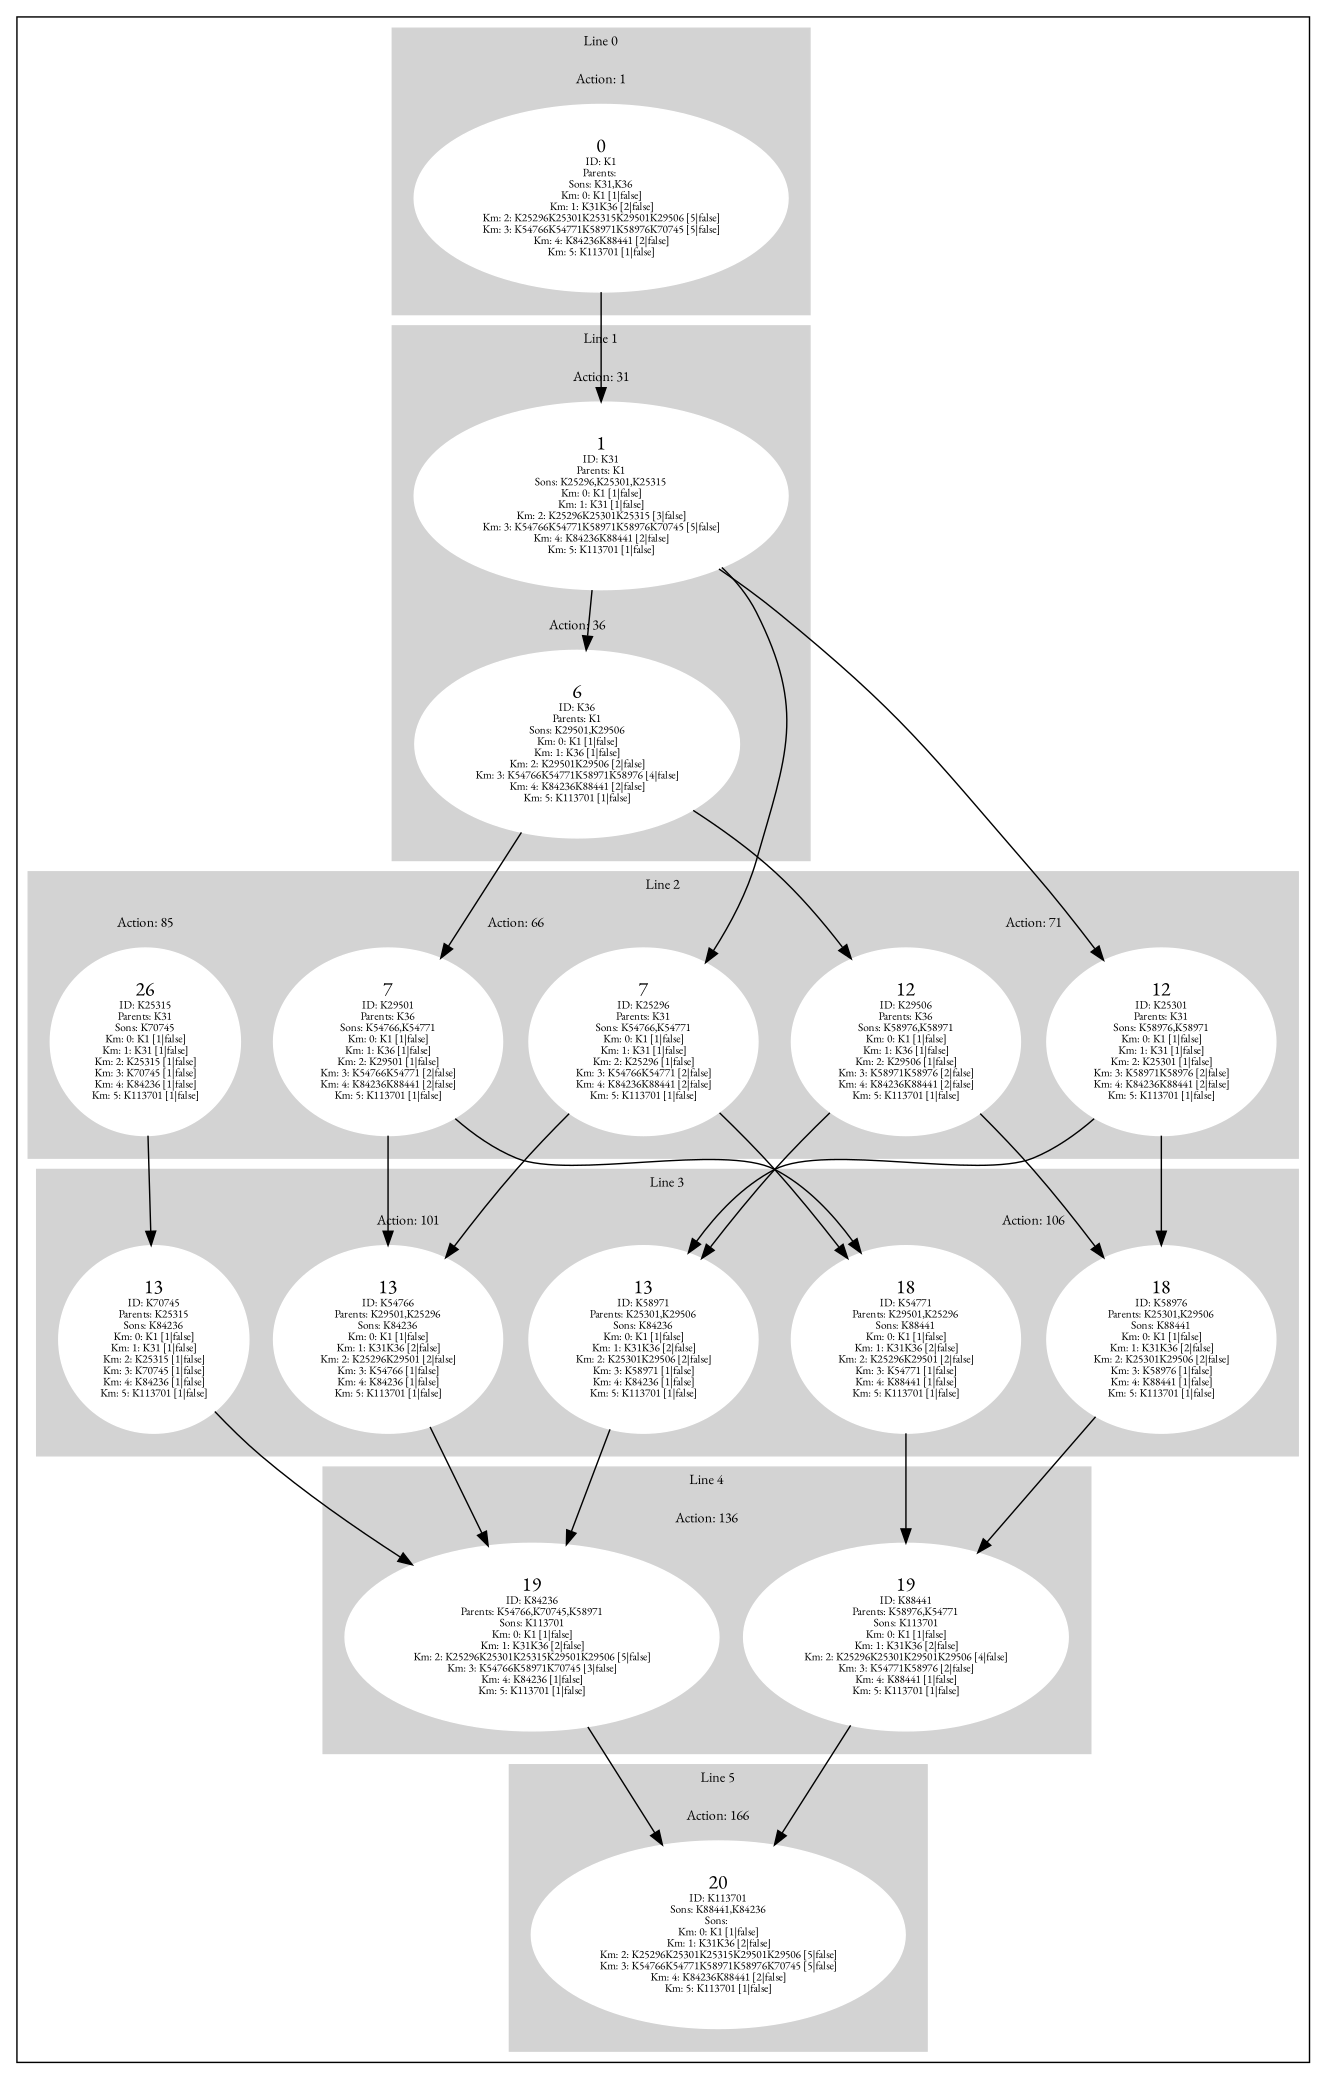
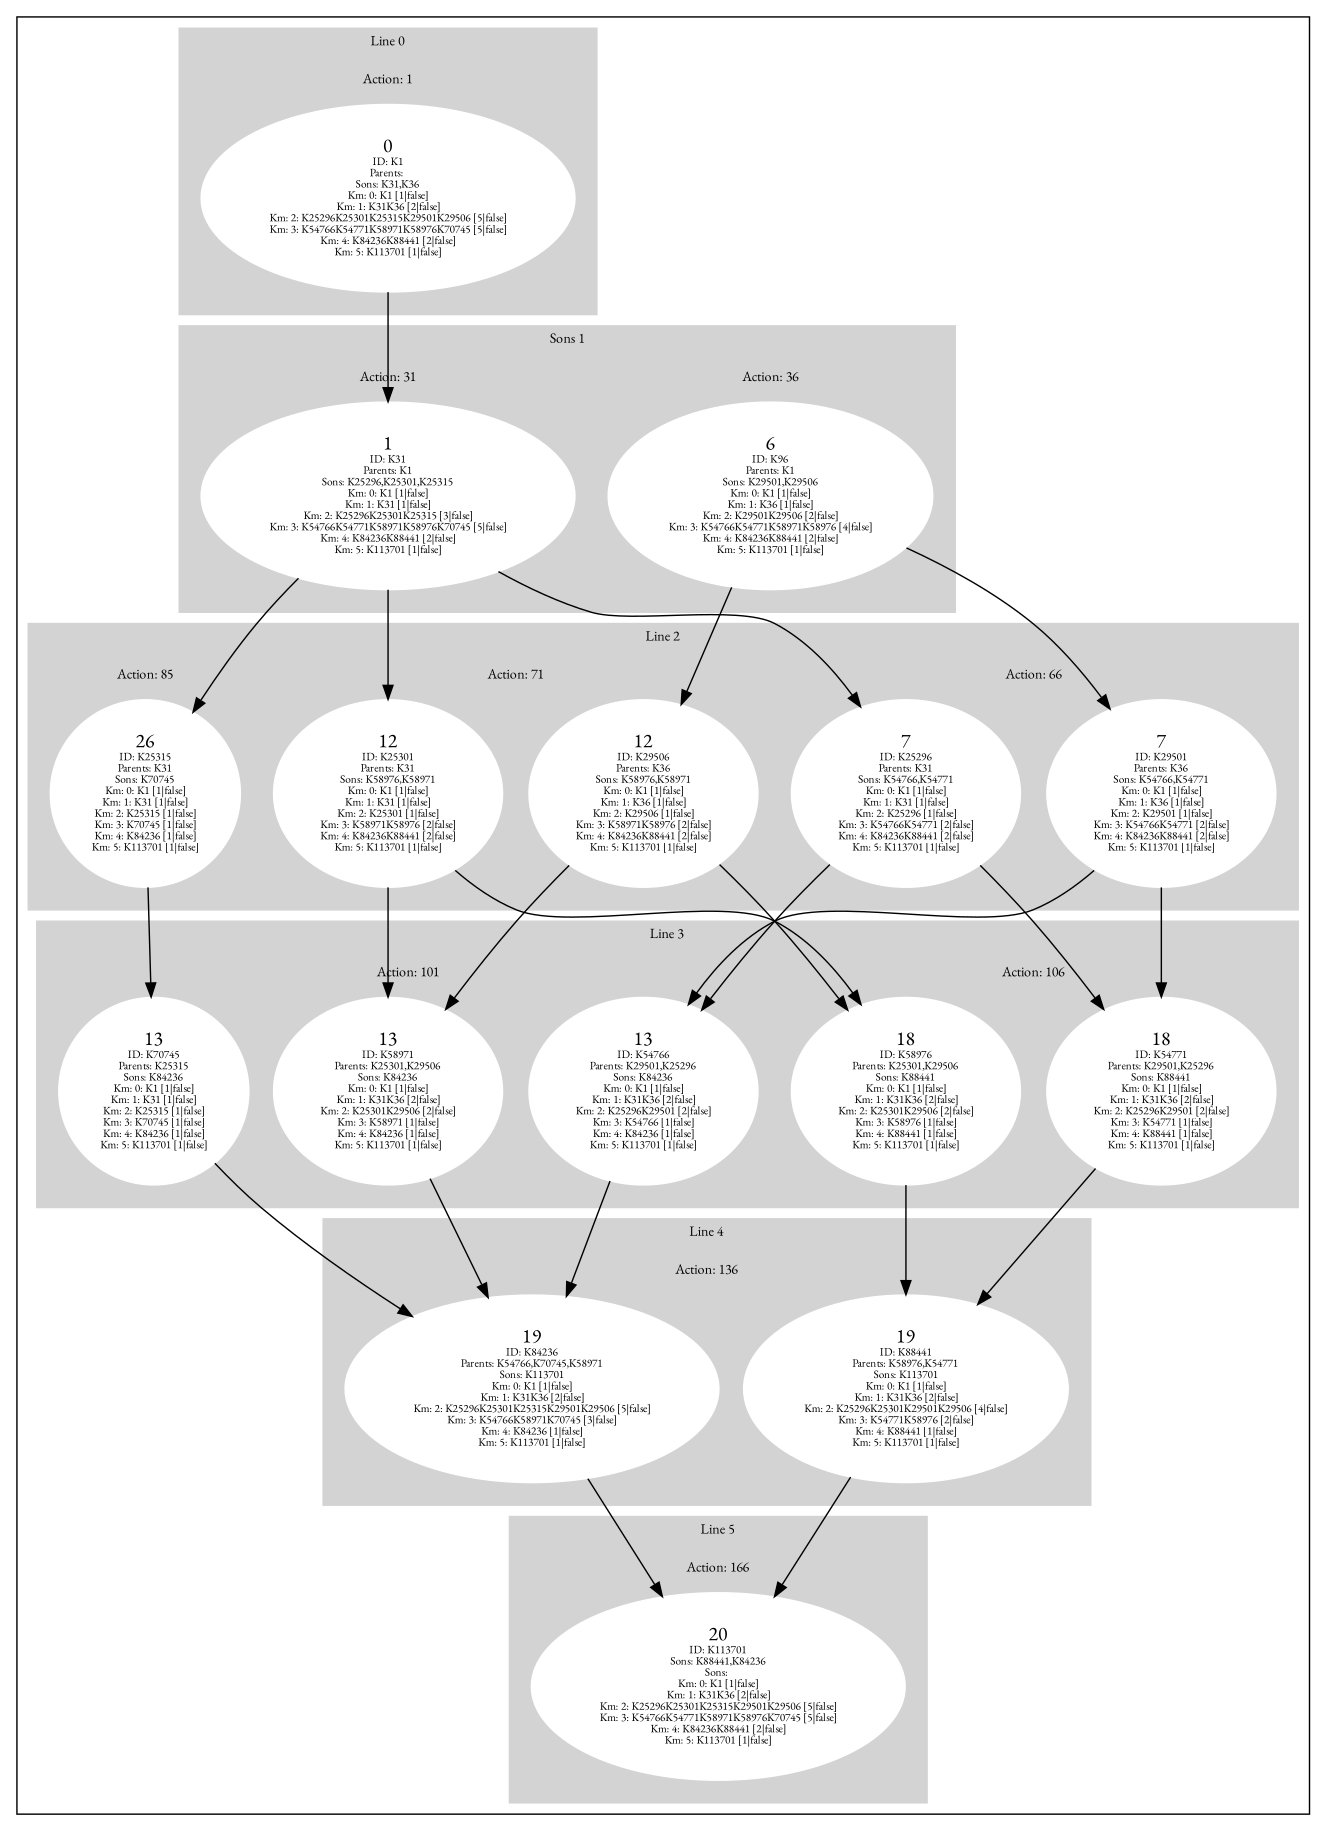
  digraph {
    fontname="EB Garamond"
    node [color=white fontname="EB Garamond" style=filled]
    edge [fontname="EB Garamond"]
    n1 [label=<0<BR /><FONT POINT-SIZE="8">ID: K1</FONT><BR /><FONT POINT-SIZE="8">Parents: </FONT><BR /><FONT POINT-SIZE="8">Sons: K31,K36</FONT><BR /><FONT POINT-SIZE="8"> Km: 0: K1 [1|false]</FONT><BR /><FONT POINT-SIZE="8"> Km: 1: K31K36 [2|false]</FONT><BR /><FONT POINT-SIZE="8"> Km: 2: K25296K25301K25315K29501K29506 [5|false]</FONT><BR /><FONT POINT-SIZE="8"> Km: 3: K54766K54771K58971K58976K70745 [5|false]</FONT><BR /><FONT POINT-SIZE="8"> Km: 4: K84236K88441 [2|false]</FONT><BR /><FONT POINT-SIZE="8"> Km: 5: K113701 [1|false]</FONT>>]
    n2 [label=<19<BR /><FONT POINT-SIZE="8">ID: K88441</FONT><BR /><FONT POINT-SIZE="8">Parents: K58976,K54771</FONT><BR /><FONT POINT-SIZE="8">Sons: K113701</FONT><BR /><FONT POINT-SIZE="8"> Km: 0: K1 [1|false]</FONT><BR /><FONT POINT-SIZE="8"> Km: 1: K31K36 [2|false]</FONT><BR /><FONT POINT-SIZE="8"> Km: 2: K25296K25301K29501K29506 [4|false]</FONT><BR /><FONT POINT-SIZE="8"> Km: 3: K54771K58976 [2|false]</FONT><BR /><FONT POINT-SIZE="8"> Km: 4: K88441 [1|false]</FONT><BR /><FONT POINT-SIZE="8"> Km: 5: K113701 [1|false]</FONT>>]
    n3 [label=<19<BR /><FONT POINT-SIZE="8">ID: K84236</FONT><BR /><FONT POINT-SIZE="8">Parents: K54766,K70745,K58971</FONT><BR /><FONT POINT-SIZE="8">Sons: K113701</FONT><BR /><FONT POINT-SIZE="8"> Km: 0: K1 [1|false]</FONT><BR /><FONT POINT-SIZE="8"> Km: 1: K31K36 [2|false]</FONT><BR /><FONT POINT-SIZE="8"> Km: 2: K25296K25301K25315K29501K29506 [5|false]</FONT><BR /><FONT POINT-SIZE="8"> Km: 3: K54766K58971K70745 [3|false]</FONT><BR /><FONT POINT-SIZE="8"> Km: 4: K84236 [1|false]</FONT><BR /><FONT POINT-SIZE="8"> Km: 5: K113701 [1|false]</FONT>>]
    n4 [label=<7<BR /><FONT POINT-SIZE="8">ID: K29501</FONT><BR /><FONT POINT-SIZE="8">Parents: K36</FONT><BR /><FONT POINT-SIZE="8">Sons: K54766,K54771</FONT><BR /><FONT POINT-SIZE="8"> Km: 0: K1 [1|false]</FONT><BR /><FONT POINT-SIZE="8"> Km: 1: K36 [1|false]</FONT><BR /><FONT POINT-SIZE="8"> Km: 2: K29501 [1|false]</FONT><BR /><FONT POINT-SIZE="8"> Km: 3: K54766K54771 [2|false]</FONT><BR /><FONT POINT-SIZE="8"> Km: 4: K84236K88441 [2|false]</FONT><BR /><FONT POINT-SIZE="8"> Km: 5: K113701 [1|false]</FONT>>]
    n5 [label=<7<BR /><FONT POINT-SIZE="8">ID: K25296</FONT><BR /><FONT POINT-SIZE="8">Parents: K31</FONT><BR /><FONT POINT-SIZE="8">Sons: K54766,K54771</FONT><BR /><FONT POINT-SIZE="8"> Km: 0: K1 [1|false]</FONT><BR /><FONT POINT-SIZE="8"> Km: 1: K31 [1|false]</FONT><BR /><FONT POINT-SIZE="8"> Km: 2: K25296 [1|false]</FONT><BR /><FONT POINT-SIZE="8"> Km: 3: K54766K54771 [2|false]</FONT><BR /><FONT POINT-SIZE="8"> Km: 4: K84236K88441 [2|false]</FONT><BR /><FONT POINT-SIZE="8"> Km: 5: K113701 [1|false]</FONT>>]
    n6 [label=<12<BR /><FONT POINT-SIZE="8">ID: K25301</FONT><BR /><FONT POINT-SIZE="8">Parents: K31</FONT><BR /><FONT POINT-SIZE="8">Sons: K58976,K58971</FONT><BR /><FONT POINT-SIZE="8"> Km: 0: K1 [1|false]</FONT><BR /><FONT POINT-SIZE="8"> Km: 1: K31 [1|false]</FONT><BR /><FONT POINT-SIZE="8"> Km: 2: K25301 [1|false]</FONT><BR /><FONT POINT-SIZE="8"> Km: 3: K58971K58976 [2|false]</FONT><BR /><FONT POINT-SIZE="8"> Km: 4: K84236K88441 [2|false]</FONT><BR /><FONT POINT-SIZE="8"> Km: 5: K113701 [1|false]</FONT>>]
    n7 [label=<12<BR /><FONT POINT-SIZE="8">ID: K29506</FONT><BR /><FONT POINT-SIZE="8">Parents: K36</FONT><BR /><FONT POINT-SIZE="8">Sons: K58976,K58971</FONT><BR /><FONT POINT-SIZE="8"> Km: 0: K1 [1|false]</FONT><BR /><FONT POINT-SIZE="8"> Km: 1: K36 [1|false]</FONT><BR /><FONT POINT-SIZE="8"> Km: 2: K29506 [1|false]</FONT><BR /><FONT POINT-SIZE="8"> Km: 3: K58971K58976 [2|false]</FONT><BR /><FONT POINT-SIZE="8"> Km: 4: K84236K88441 [2|false]</FONT><BR /><FONT POINT-SIZE="8"> Km: 5: K113701 [1|false]</FONT>>]
    n8 [label=<26<BR /><FONT POINT-SIZE="8">ID: K25315</FONT><BR /><FONT POINT-SIZE="8">Parents: K31</FONT><BR /><FONT POINT-SIZE="8">Sons: K70745</FONT><BR /><FONT POINT-SIZE="8"> Km: 0: K1 [1|false]</FONT><BR /><FONT POINT-SIZE="8"> Km: 1: K31 [1|false]</FONT><BR /><FONT POINT-SIZE="8"> Km: 2: K25315 [1|false]</FONT><BR /><FONT POINT-SIZE="8"> Km: 3: K70745 [1|false]</FONT><BR /><FONT POINT-SIZE="8"> Km: 4: K84236 [1|false]</FONT><BR /><FONT POINT-SIZE="8"> Km: 5: K113701 [1|false]</FONT>>]
    n9 [label=<13<BR /><FONT POINT-SIZE="8">ID: K54766</FONT><BR /><FONT POINT-SIZE="8">Parents: K29501,K25296</FONT><BR /><FONT POINT-SIZE="8">Sons: K84236</FONT><BR /><FONT POINT-SIZE="8"> Km: 0: K1 [1|false]</FONT><BR /><FONT POINT-SIZE="8"> Km: 1: K31K36 [2|false]</FONT><BR /><FONT POINT-SIZE="8"> Km: 2: K25296K29501 [2|false]</FONT><BR /><FONT POINT-SIZE="8"> Km: 3: K54766 [1|false]</FONT><BR /><FONT POINT-SIZE="8"> Km: 4: K84236 [1|false]</FONT><BR /><FONT POINT-SIZE="8"> Km: 5: K113701 [1|false]</FONT>>]
    n10 [label=<13<BR /><FONT POINT-SIZE="8">ID: K70745</FONT><BR /><FONT POINT-SIZE="8">Parents: K25315</FONT><BR /><FONT POINT-SIZE="8">Sons: K84236</FONT><BR /><FONT POINT-SIZE="8"> Km: 0: K1 [1|false]</FONT><BR /><FONT POINT-SIZE="8"> Km: 1: K31 [1|false]</FONT><BR /><FONT POINT-SIZE="8"> Km: 2: K25315 [1|false]</FONT><BR /><FONT POINT-SIZE="8"> Km: 3: K70745 [1|false]</FONT><BR /><FONT POINT-SIZE="8"> Km: 4: K84236 [1|false]</FONT><BR /><FONT POINT-SIZE="8"> Km: 5: K113701 [1|false]</FONT>>]
    n11 [label=<13<BR /><FONT POINT-SIZE="8">ID: K58971</FONT><BR /><FONT POINT-SIZE="8">Parents: K25301,K29506</FONT><BR /><FONT POINT-SIZE="8">Sons: K84236</FONT><BR /><FONT POINT-SIZE="8"> Km: 0: K1 [1|false]</FONT><BR /><FONT POINT-SIZE="8"> Km: 1: K31K36 [2|false]</FONT><BR /><FONT POINT-SIZE="8"> Km: 2: K25301K29506 [2|false]</FONT><BR /><FONT POINT-SIZE="8"> Km: 3: K58971 [1|false]</FONT><BR /><FONT POINT-SIZE="8"> Km: 4: K84236 [1|false]</FONT><BR /><FONT POINT-SIZE="8"> Km: 5: K113701 [1|false]</FONT>>]
    n12 [label=<18<BR /><FONT POINT-SIZE="8">ID: K58976</FONT><BR /><FONT POINT-SIZE="8">Parents: K25301,K29506</FONT><BR /><FONT POINT-SIZE="8">Sons: K88441</FONT><BR /><FONT POINT-SIZE="8"> Km: 0: K1 [1|false]</FONT><BR /><FONT POINT-SIZE="8"> Km: 1: K31K36 [2|false]</FONT><BR /><FONT POINT-SIZE="8"> Km: 2: K25301K29506 [2|false]</FONT><BR /><FONT POINT-SIZE="8"> Km: 3: K58976 [1|false]</FONT><BR /><FONT POINT-SIZE="8"> Km: 4: K88441 [1|false]</FONT><BR /><FONT POINT-SIZE="8"> Km: 5: K113701 [1|false]</FONT>>]
    n13 [label=<18<BR /><FONT POINT-SIZE="8">ID: K54771</FONT><BR /><FONT POINT-SIZE="8">Parents: K29501,K25296</FONT><BR /><FONT POINT-SIZE="8">Sons: K88441</FONT><BR /><FONT POINT-SIZE="8"> Km: 0: K1 [1|false]</FONT><BR /><FONT POINT-SIZE="8"> Km: 1: K31K36 [2|false]</FONT><BR /><FONT POINT-SIZE="8"> Km: 2: K25296K29501 [2|false]</FONT><BR /><FONT POINT-SIZE="8"> Km: 3: K54771 [1|false]</FONT><BR /><FONT POINT-SIZE="8"> Km: 4: K88441 [1|false]</FONT><BR /><FONT POINT-SIZE="8"> Km: 5: K113701 [1|false]</FONT>>]
    n14 [label=<20<BR /><FONT POINT-SIZE="8">ID: K113701</FONT><BR /><FONT POINT-SIZE="8">Sons: K88441,K84236</FONT><BR /><FONT POINT-SIZE="8">Sons: </FONT><BR /><FONT POINT-SIZE="8"> Km: 0: K1 [1|false]</FONT><BR /><FONT POINT-SIZE="8"> Km: 1: K31K36 [2|false]</FONT><BR /><FONT POINT-SIZE="8"> Km: 2: K25296K25301K25315K29501K29506 [5|false]</FONT><BR /><FONT POINT-SIZE="8"> Km: 3: K54766K54771K58971K58976K70745 [5|false]</FONT><BR /><FONT POINT-SIZE="8"> Km: 4: K84236K88441 [2|false]</FONT><BR /><FONT POINT-SIZE="8"> Km: 5: K113701 [1|false]</FONT>>]
    n15 [label=<1<BR /><FONT POINT-SIZE="8">ID: K31</FONT><BR /><FONT POINT-SIZE="8">Parents: K1</FONT><BR /><FONT POINT-SIZE="8">Sons: K25296,K25301,K25315</FONT><BR /><FONT POINT-SIZE="8"> Km: 0: K1 [1|false]</FONT><BR /><FONT POINT-SIZE="8"> Km: 1: K31 [1|false]</FONT><BR /><FONT POINT-SIZE="8"> Km: 2: K25296K25301K25315 [3|false]</FONT><BR /><FONT POINT-SIZE="8"> Km: 3: K54766K54771K58971K58976K70745 [5|false]</FONT><BR /><FONT POINT-SIZE="8"> Km: 4: K84236K88441 [2|false]</FONT><BR /><FONT POINT-SIZE="8"> Km: 5: K113701 [1|false]</FONT>>]
-   n16 [label=<6<BR /><FONT POINT-SIZE="8">ID: K36</FONT><BR /><FONT POINT-SIZE="8">Parents: K1</FONT><BR /><FONT POINT-SIZE="8">Sons: K29501,K29506</FONT><BR /><FONT POINT-SIZE="8"> Km: 0: K1 [1|false]</FONT><BR /><FONT POINT-SIZE="8"> Km: 1: K36 [1|false]</FONT><BR /><FONT POINT-SIZE="8"> Km: 2: K29501K29506 [2|false]</FONT><BR /><FONT POINT-SIZE="8"> Km: 3: K54766K54771K58971K58976 [4|false]</FONT><BR /><FONT POINT-SIZE="8"> Km: 4: K84236K88441 [2|false]</FONT><BR /><FONT POINT-SIZE="8"> Km: 5: K113701 [1|false]</FONT>>]
+   n16 [label=<6<BR /><FONT POINT-SIZE="8">ID: K96</FONT><BR /><FONT POINT-SIZE="8">Parents: K1</FONT><BR /><FONT POINT-SIZE="8">Sons: K29501,K29506</FONT><BR /><FONT POINT-SIZE="8"> Km: 0: K1 [1|false]</FONT><BR /><FONT POINT-SIZE="8"> Km: 1: K36 [1|false]</FONT><BR /><FONT POINT-SIZE="8"> Km: 2: K29501K29506 [2|false]</FONT><BR /><FONT POINT-SIZE="8"> Km: 3: K54766K54771K58971K58976 [4|false]</FONT><BR /><FONT POINT-SIZE="8"> Km: 4: K84236K88441 [2|false]</FONT><BR /><FONT POINT-SIZE="8"> Km: 5: K113701 [1|false]</FONT>>]
    subgraph cluster_1 {
      subgraph cluster_2 {
        color=lightgrey
        fontsize=10
        label="Line 0"
        style=filled
        subgraph cluster_3 {
          color=lightgrey
          fontsize=10
          label="Action: 1"
          style=filled
          n1
        }
      }
      subgraph cluster_4 {
        color=lightgrey
        fontsize=10
        label="Line 4"
        style=filled
        subgraph cluster_5 {
          color=lightgrey
          fontsize=10
          label="Action: 136"
          style=filled
          n2
          n3
        }
      }
      subgraph cluster_6 {
        color=lightgrey
        fontsize=10
        label="Line 2"
        style=filled
        subgraph cluster_7 {
          color=lightgrey
          fontsize=10
          label="Action: 66"
          style=filled
          n4
          n5
        }
        subgraph cluster_8 {
          color=lightgrey
          fontsize=10
          label="Action: 71"
          style=filled
          n6
          n7
        }
        subgraph cluster_9 {
          color=lightgrey
          fontsize=10
          label="Action: 85"
          style=filled
          n8
        }
      }
      subgraph cluster_10 {
        color=lightgrey
        fontsize=10
        label="Line 3"
        style=filled
        subgraph cluster_11 {
          color=lightgrey
          fontsize=10
          label="Action: 101"
          style=filled
          n9
          n10
          n11
        }
        subgraph cluster_12 {
          color=lightgrey
          fontsize=10
          label="Action: 106"
          style=filled
          n12
          n13
        }
      }
      subgraph cluster_13 {
        color=lightgrey
        fontsize=10
        label="Line 5"
        style=filled
        subgraph cluster_14 {
          color=lightgrey
          fontsize=10
          label="Action: 166"
          style=filled
          n14
        }
      }
      subgraph cluster_15 {
        color=lightgrey
        fontsize=10
-       label="Line 1"
+       label="Sons 1"
        style=filled
        subgraph cluster_16 {
          color=lightgrey
          fontsize=10
          label="Action: 31"
          style=filled
          n15
        }
        subgraph cluster_17 {
          color=lightgrey
          fontsize=10
          label="Action: 36"
          style=filled
          n16
        }
      }
    }
    n1 -> n15
    n2 -> n14
    n3 -> n14
    n4 -> n9
    n4 -> n13
    n5 -> n9
    n5 -> n13
    n6 -> n11
    n6 -> n12
    n7 -> n11
    n7 -> n12
    n8 -> n10
    n9 -> n3
    n10 -> n3
    n11 -> n3
    n12 -> n2
    n13 -> n2
    n15 -> n5
    n15 -> n6
-   n15 -> n16
+   n15 -> n8
    n16 -> n4
    n16 -> n7
  }
